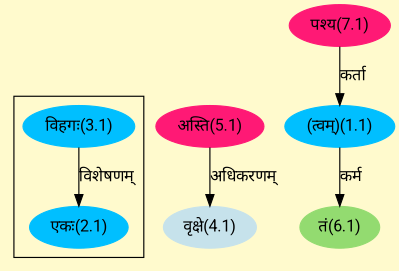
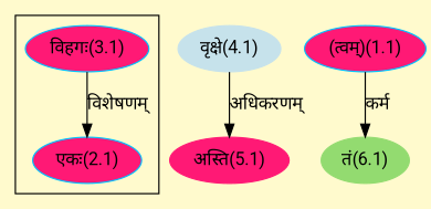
  digraph {
    bgcolor=lemonchiffon1
    compound=true
    fontname=Roboto
    rankdir=BT
    node [color="#00BFFF" fontname=Roboto style=filled]
    edge [dir=back fontname=Roboto]
-   n1 [label="एकः(2.1)"]
-   n2 [label="विहगः(3.1)"]
+   n1 [label="एकः(2.1)" fillcolor="#FF1975"]
+   n2 [label="विहगः(3.1)" fillcolor="#FF1975"]
    n3 [color="#FF1975" label="अस्ति(5.1)"]
-   n4 [label="(त्वम्)(1.1)"]
-   n5 [color="#FF1975" label="पश्य(7.1)"]
+   n4 [label="(त्वम्)(1.1)" fillcolor="#FF1975"]
    n6 [color="#C6E2EB" label="वृक्षे(4.1)"]
    n7 [color="#93DB70" label="तं(6.1)"]
    subgraph cluster_1 {
      n1
      n2
    }
    n1 -> n2 [label="विशेषणम्"]
-   n4 -> n5 [label="कर्ता"]
-   n6 -> n3 [label="अधिकरणम्"]
+   n3 -> n6 [label="अधिकरणम्"]
    n7 -> n4 [label="कर्म"]
  }
